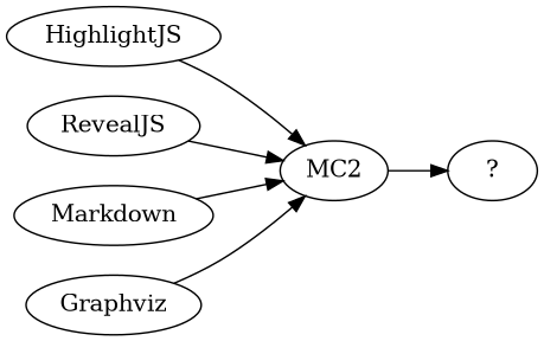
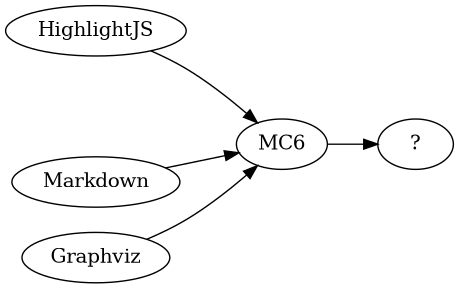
  digraph {
    rankdir=LR
    HighlightJS
-   MC2
-   RevealJS
+   MC2 [label=MC6]
    n4 [label="?"]
    Markdown
    Graphviz
    HighlightJS -> MC2
    MC2 -> n4
-   RevealJS -> MC2
    Markdown -> MC2
    Graphviz -> MC2
  }
